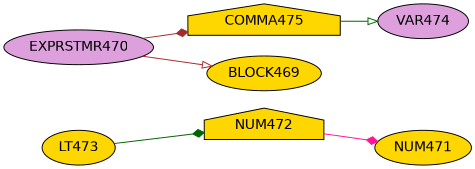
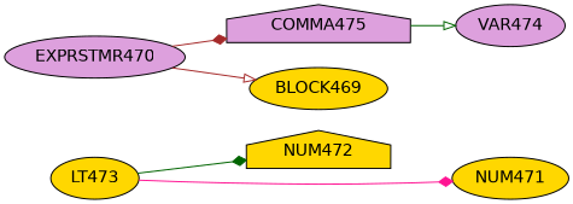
  digraph {
    fontname="DejaVu Sans"
    rankdir=LR
    node [fillcolor=gold fontname="DejaVu Sans" shape=ellipse style=filled]
    edge [arrowhead=diamond color=darkgreen fontname="DejaVu Sans"]
    NUM472 [shape=house]
    LT473
    NUM471
-   COMMA475 [shape=house]
+   COMMA475 [fillcolor=plum shape=house]
    VAR474 [fillcolor=plum]
    EXPRSTMR470 [fillcolor=plum]
    BLOCK469
    LT473 -> NUM472
-   NUM472 -> NUM471 [color=deeppink]
+   LT473 -> NUM471 [color=deeppink]
    COMMA475 -> VAR474 [arrowhead=onormal]
    EXPRSTMR470 -> COMMA475 [color=brown]
    EXPRSTMR470 -> BLOCK469 [arrowhead=onormal color=brown]
  }
